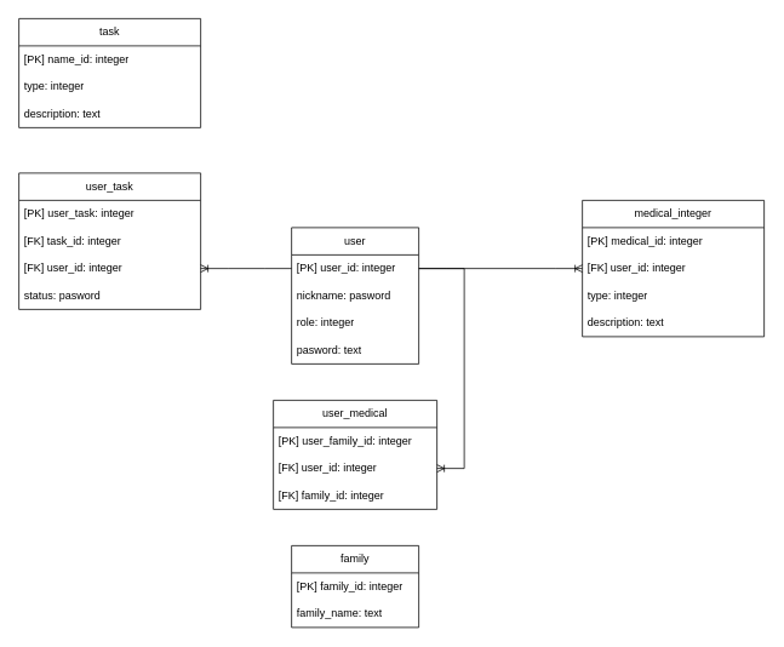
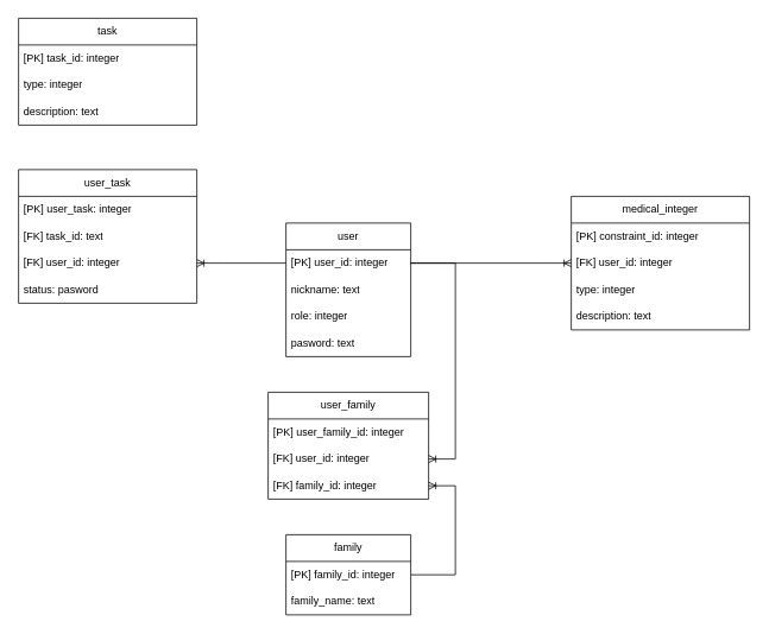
  <mxCell id="0" />
  <mxCell id="1" parent="0" />
  <mxCell id="2" value="user" style="swimlane;fontStyle=0;childLayout=stackLayout;horizontal=1;startSize=30;horizontalStack=0;resizeParent=1;resizeParentMax=0;resizeLast=0;collapsible=1;marginBottom=0;whiteSpace=wrap;html=1;" vertex="1" parent="1"><mxGeometry x="320" y="250" width="140" height="150" as="geometry" /></mxCell>
  <mxCell id="3" value="[PK] user_id: integer" style="text;strokeColor=none;fillColor=none;align=left;verticalAlign=middle;spacingLeft=4;spacingRight=4;overflow=hidden;points=[[0,0.5],[1,0.5]];portConstraint=eastwest;rotatable=0;whiteSpace=wrap;html=1;" vertex="1" parent="2"><mxGeometry y="30" width="140" height="30" as="geometry" /></mxCell>
- <mxCell id="4" value="nickname: pasword" style="text;strokeColor=none;fillColor=none;align=left;verticalAlign=middle;spacingLeft=4;spacingRight=4;overflow=hidden;points=[[0,0.5],[1,0.5]];portConstraint=eastwest;rotatable=0;whiteSpace=wrap;html=1;" vertex="1" parent="2"><mxGeometry y="60" width="140" height="30" as="geometry" /></mxCell>
+ <mxCell id="4" value="nickname: text" style="text;strokeColor=none;fillColor=none;align=left;verticalAlign=middle;spacingLeft=4;spacingRight=4;overflow=hidden;points=[[0,0.5],[1,0.5]];portConstraint=eastwest;rotatable=0;whiteSpace=wrap;html=1;" vertex="1" parent="2"><mxGeometry y="60" width="140" height="30" as="geometry" /></mxCell>
  <mxCell id="5" value="role: integer" style="text;strokeColor=none;fillColor=none;align=left;verticalAlign=middle;spacingLeft=4;spacingRight=4;overflow=hidden;points=[[0,0.5],[1,0.5]];portConstraint=eastwest;rotatable=0;whiteSpace=wrap;html=1;" vertex="1" parent="2"><mxGeometry y="90" width="140" height="30" as="geometry" /></mxCell>
  <mxCell id="6" value="pasword: text" style="text;strokeColor=none;fillColor=none;align=left;verticalAlign=middle;spacingLeft=4;spacingRight=4;overflow=hidden;points=[[0,0.5],[1,0.5]];portConstraint=eastwest;rotatable=0;whiteSpace=wrap;html=1;" vertex="1" parent="2"><mxGeometry y="120" width="140" height="30" as="geometry" /></mxCell>
  <mxCell id="7" value="medical_integer" style="swimlane;fontStyle=0;childLayout=stackLayout;horizontal=1;startSize=30;horizontalStack=0;resizeParent=1;resizeParentMax=0;resizeLast=0;collapsible=1;marginBottom=0;whiteSpace=wrap;html=1;" vertex="1" parent="1"><mxGeometry x="640" y="220" width="200" height="150" as="geometry" /></mxCell>
- <mxCell id="8" value="[PK] medical_id: integer" style="text;strokeColor=none;fillColor=none;align=left;verticalAlign=middle;spacingLeft=4;spacingRight=4;overflow=hidden;points=[[0,0.5],[1,0.5]];portConstraint=eastwest;rotatable=0;whiteSpace=wrap;html=1;" vertex="1" parent="7"><mxGeometry y="30" width="200" height="30" as="geometry" /></mxCell>
+ <mxCell id="8" value="[PK] constraint_id: integer" style="text;strokeColor=none;fillColor=none;align=left;verticalAlign=middle;spacingLeft=4;spacingRight=4;overflow=hidden;points=[[0,0.5],[1,0.5]];portConstraint=eastwest;rotatable=0;whiteSpace=wrap;html=1;" vertex="1" parent="7"><mxGeometry y="30" width="200" height="30" as="geometry" /></mxCell>
  <mxCell id="9" value="[FK] user_id: integer" style="text;strokeColor=none;fillColor=none;align=left;verticalAlign=middle;spacingLeft=4;spacingRight=4;overflow=hidden;points=[[0,0.5],[1,0.5]];portConstraint=eastwest;rotatable=0;whiteSpace=wrap;html=1;" vertex="1" parent="7"><mxGeometry y="60" width="200" height="30" as="geometry" /></mxCell>
  <mxCell id="10" value="type: integer" style="text;strokeColor=none;fillColor=none;align=left;verticalAlign=middle;spacingLeft=4;spacingRight=4;overflow=hidden;points=[[0,0.5],[1,0.5]];portConstraint=eastwest;rotatable=0;whiteSpace=wrap;html=1;" vertex="1" parent="7"><mxGeometry y="90" width="200" height="30" as="geometry" /></mxCell>
  <mxCell id="11" value="description: text" style="text;strokeColor=none;fillColor=none;align=left;verticalAlign=middle;spacingLeft=4;spacingRight=4;overflow=hidden;points=[[0,0.5],[1,0.5]];portConstraint=eastwest;rotatable=0;whiteSpace=wrap;html=1;" vertex="1" parent="7"><mxGeometry y="120" width="200" height="30" as="geometry" /></mxCell>
  <mxCell id="12" value="family" style="swimlane;fontStyle=0;childLayout=stackLayout;horizontal=1;startSize=30;horizontalStack=0;resizeParent=1;resizeParentMax=0;resizeLast=0;collapsible=1;marginBottom=0;whiteSpace=wrap;html=1;" vertex="1" parent="1"><mxGeometry x="320" y="600" width="140" height="90" as="geometry" /></mxCell>
  <mxCell id="13" value="[PK] family_id: integer" style="text;strokeColor=none;fillColor=none;align=left;verticalAlign=middle;spacingLeft=4;spacingRight=4;overflow=hidden;points=[[0,0.5],[1,0.5]];portConstraint=eastwest;rotatable=0;whiteSpace=wrap;html=1;" vertex="1" parent="12"><mxGeometry y="30" width="140" height="30" as="geometry" /></mxCell>
  <mxCell id="14" value="family_name: text" style="text;strokeColor=none;fillColor=none;align=left;verticalAlign=middle;spacingLeft=4;spacingRight=4;overflow=hidden;points=[[0,0.5],[1,0.5]];portConstraint=eastwest;rotatable=0;whiteSpace=wrap;html=1;" vertex="1" parent="12"><mxGeometry y="60" width="140" height="30" as="geometry" /></mxCell>
  <mxCell id="15" value="task" style="swimlane;fontStyle=0;childLayout=stackLayout;horizontal=1;startSize=30;horizontalStack=0;resizeParent=1;resizeParentMax=0;resizeLast=0;collapsible=1;marginBottom=0;whiteSpace=wrap;html=1;" vertex="1" parent="1"><mxGeometry x="20" y="20" width="200" height="120" as="geometry" /></mxCell>
- <mxCell id="16" value="[PK] name_id: integer" style="text;strokeColor=none;fillColor=none;align=left;verticalAlign=middle;spacingLeft=4;spacingRight=4;overflow=hidden;points=[[0,0.5],[1,0.5]];portConstraint=eastwest;rotatable=0;whiteSpace=wrap;html=1;" vertex="1" parent="15"><mxGeometry y="30" width="200" height="30" as="geometry" /></mxCell>
+ <mxCell id="16" value="[PK] task_id: integer" style="text;strokeColor=none;fillColor=none;align=left;verticalAlign=middle;spacingLeft=4;spacingRight=4;overflow=hidden;points=[[0,0.5],[1,0.5]];portConstraint=eastwest;rotatable=0;whiteSpace=wrap;html=1;" vertex="1" parent="15"><mxGeometry y="30" width="200" height="30" as="geometry" /></mxCell>
  <mxCell id="17" value="type: integer" style="text;strokeColor=none;fillColor=none;align=left;verticalAlign=middle;spacingLeft=4;spacingRight=4;overflow=hidden;points=[[0,0.5],[1,0.5]];portConstraint=eastwest;rotatable=0;whiteSpace=wrap;html=1;" vertex="1" parent="15"><mxGeometry y="60" width="200" height="30" as="geometry" /></mxCell>
  <mxCell id="18" value="description: text" style="text;strokeColor=none;fillColor=none;align=left;verticalAlign=middle;spacingLeft=4;spacingRight=4;overflow=hidden;points=[[0,0.5],[1,0.5]];portConstraint=eastwest;rotatable=0;whiteSpace=wrap;html=1;" vertex="1" parent="15"><mxGeometry y="90" width="200" height="30" as="geometry" /></mxCell>
- <mxCell id="19" value="user_medical" style="swimlane;fontStyle=0;childLayout=stackLayout;horizontal=1;startSize=30;horizontalStack=0;resizeParent=1;resizeParentMax=0;resizeLast=0;collapsible=1;marginBottom=0;whiteSpace=wrap;html=1;" vertex="1" parent="1"><mxGeometry x="300" y="440" width="180" height="120" as="geometry" /></mxCell>
+ <mxCell id="19" value="user_family" style="swimlane;fontStyle=0;childLayout=stackLayout;horizontal=1;startSize=30;horizontalStack=0;resizeParent=1;resizeParentMax=0;resizeLast=0;collapsible=1;marginBottom=0;whiteSpace=wrap;html=1;" vertex="1" parent="1"><mxGeometry x="300" y="440" width="180" height="120" as="geometry" /></mxCell>
  <mxCell id="20" value="&lt;div style=&quot;text-align: center;&quot;&gt;&lt;span style=&quot;background-color: initial;&quot;&gt;[PK] user_family_id&lt;/span&gt;&lt;span style=&quot;background-color: initial;&quot;&gt;: integer&lt;/span&gt;&lt;/div&gt;" style="text;strokeColor=none;fillColor=none;align=left;verticalAlign=middle;spacingLeft=4;spacingRight=4;overflow=hidden;points=[[0,0.5],[1,0.5]];portConstraint=eastwest;rotatable=0;whiteSpace=wrap;html=1;" vertex="1" parent="19"><mxGeometry y="30" width="180" height="30" as="geometry" /></mxCell>
  <mxCell id="21" value="[FK] user_id: integer" style="text;strokeColor=none;fillColor=none;align=left;verticalAlign=middle;spacingLeft=4;spacingRight=4;overflow=hidden;points=[[0,0.5],[1,0.5]];portConstraint=eastwest;rotatable=0;whiteSpace=wrap;html=1;" vertex="1" parent="19"><mxGeometry y="60" width="180" height="30" as="geometry" /></mxCell>
  <mxCell id="22" value="[FK] family_id: integer" style="text;strokeColor=none;fillColor=none;align=left;verticalAlign=middle;spacingLeft=4;spacingRight=4;overflow=hidden;points=[[0,0.5],[1,0.5]];portConstraint=eastwest;rotatable=0;whiteSpace=wrap;html=1;" vertex="1" parent="19"><mxGeometry y="90" width="180" height="30" as="geometry" /></mxCell>
  <mxCell id="23" value="" style="edgeStyle=entityRelationEdgeStyle;fontSize=12;html=1;endArrow=ERoneToMany;rounded=0;exitX=1;exitY=0.5;exitDx=0;exitDy=0;" edge="1" parent="1" source="3" target="21"><mxGeometry width="100" height="100" relative="1" as="geometry"><mxPoint x="510" y="520" as="sourcePoint" /><mxPoint x="610" y="420" as="targetPoint" /></mxGeometry></mxCell>
+ <mxCell id="24" value="" style="edgeStyle=entityRelationEdgeStyle;fontSize=12;html=1;endArrow=ERoneToMany;rounded=0;exitX=1;exitY=0.5;exitDx=0;exitDy=0;" edge="1" parent="1" source="13" target="22"><mxGeometry width="100" height="100" relative="1" as="geometry"><mxPoint x="470" y="305" as="sourcePoint" /><mxPoint x="490" y="525" as="targetPoint" /></mxGeometry></mxCell>
  <mxCell id="25" value="user_task" style="swimlane;fontStyle=0;childLayout=stackLayout;horizontal=1;startSize=30;horizontalStack=0;resizeParent=1;resizeParentMax=0;resizeLast=0;collapsible=1;marginBottom=0;whiteSpace=wrap;html=1;" vertex="1" parent="1"><mxGeometry x="20" y="190" width="200" height="150" as="geometry" /></mxCell>
  <mxCell id="26" value="&lt;div style=&quot;text-align: center;&quot;&gt;&lt;span style=&quot;background-color: initial;&quot;&gt;[PK]&amp;nbsp;&lt;/span&gt;user_task&lt;span style=&quot;background-color: initial;&quot;&gt;: integer&lt;/span&gt;&lt;/div&gt;" style="text;strokeColor=none;fillColor=none;align=left;verticalAlign=middle;spacingLeft=4;spacingRight=4;overflow=hidden;points=[[0,0.5],[1,0.5]];portConstraint=eastwest;rotatable=0;whiteSpace=wrap;html=1;" vertex="1" parent="25"><mxGeometry y="30" width="200" height="30" as="geometry" /></mxCell>
- <mxCell id="27" value="[FK] task_id: integer" style="text;strokeColor=none;fillColor=none;align=left;verticalAlign=middle;spacingLeft=4;spacingRight=4;overflow=hidden;points=[[0,0.5],[1,0.5]];portConstraint=eastwest;rotatable=0;whiteSpace=wrap;html=1;" vertex="1" parent="25"><mxGeometry y="60" width="200" height="30" as="geometry" /></mxCell>
+ <mxCell id="27" value="[FK] task_id: text" style="text;strokeColor=none;fillColor=none;align=left;verticalAlign=middle;spacingLeft=4;spacingRight=4;overflow=hidden;points=[[0,0.5],[1,0.5]];portConstraint=eastwest;rotatable=0;whiteSpace=wrap;html=1;" vertex="1" parent="25"><mxGeometry y="60" width="200" height="30" as="geometry" /></mxCell>
  <mxCell id="28" value="[FK] user_id: integer" style="text;strokeColor=none;fillColor=none;align=left;verticalAlign=middle;spacingLeft=4;spacingRight=4;overflow=hidden;points=[[0,0.5],[1,0.5]];portConstraint=eastwest;rotatable=0;whiteSpace=wrap;html=1;" vertex="1" parent="25"><mxGeometry y="90" width="200" height="30" as="geometry" /></mxCell>
  <mxCell id="29" value="status: pasword" style="text;strokeColor=none;fillColor=none;align=left;verticalAlign=middle;spacingLeft=4;spacingRight=4;overflow=hidden;points=[[0,0.5],[1,0.5]];portConstraint=eastwest;rotatable=0;whiteSpace=wrap;html=1;" vertex="1" parent="25"><mxGeometry y="120" width="200" height="30" as="geometry" /></mxCell>
  <mxCell id="30" value="" style="edgeStyle=entityRelationEdgeStyle;fontSize=12;html=1;endArrow=ERoneToMany;rounded=0;" edge="1" parent="1" source="3" target="28"><mxGeometry width="100" height="100" relative="1" as="geometry"><mxPoint x="470" y="305" as="sourcePoint" /><mxPoint x="490" y="525" as="targetPoint" /><Array as="points"><mxPoint x="520" y="300" /><mxPoint x="560" y="380" /></Array></mxGeometry></mxCell>
  <mxCell id="31" value="" style="edgeStyle=entityRelationEdgeStyle;fontSize=12;html=1;endArrow=ERoneToMany;rounded=0;exitX=1;exitY=0.5;exitDx=0;exitDy=0;" edge="1" parent="1" source="3" target="9"><mxGeometry width="100" height="100" relative="1" as="geometry"><mxPoint x="470" y="305" as="sourcePoint" /><mxPoint x="490" y="525" as="targetPoint" /></mxGeometry></mxCell>
